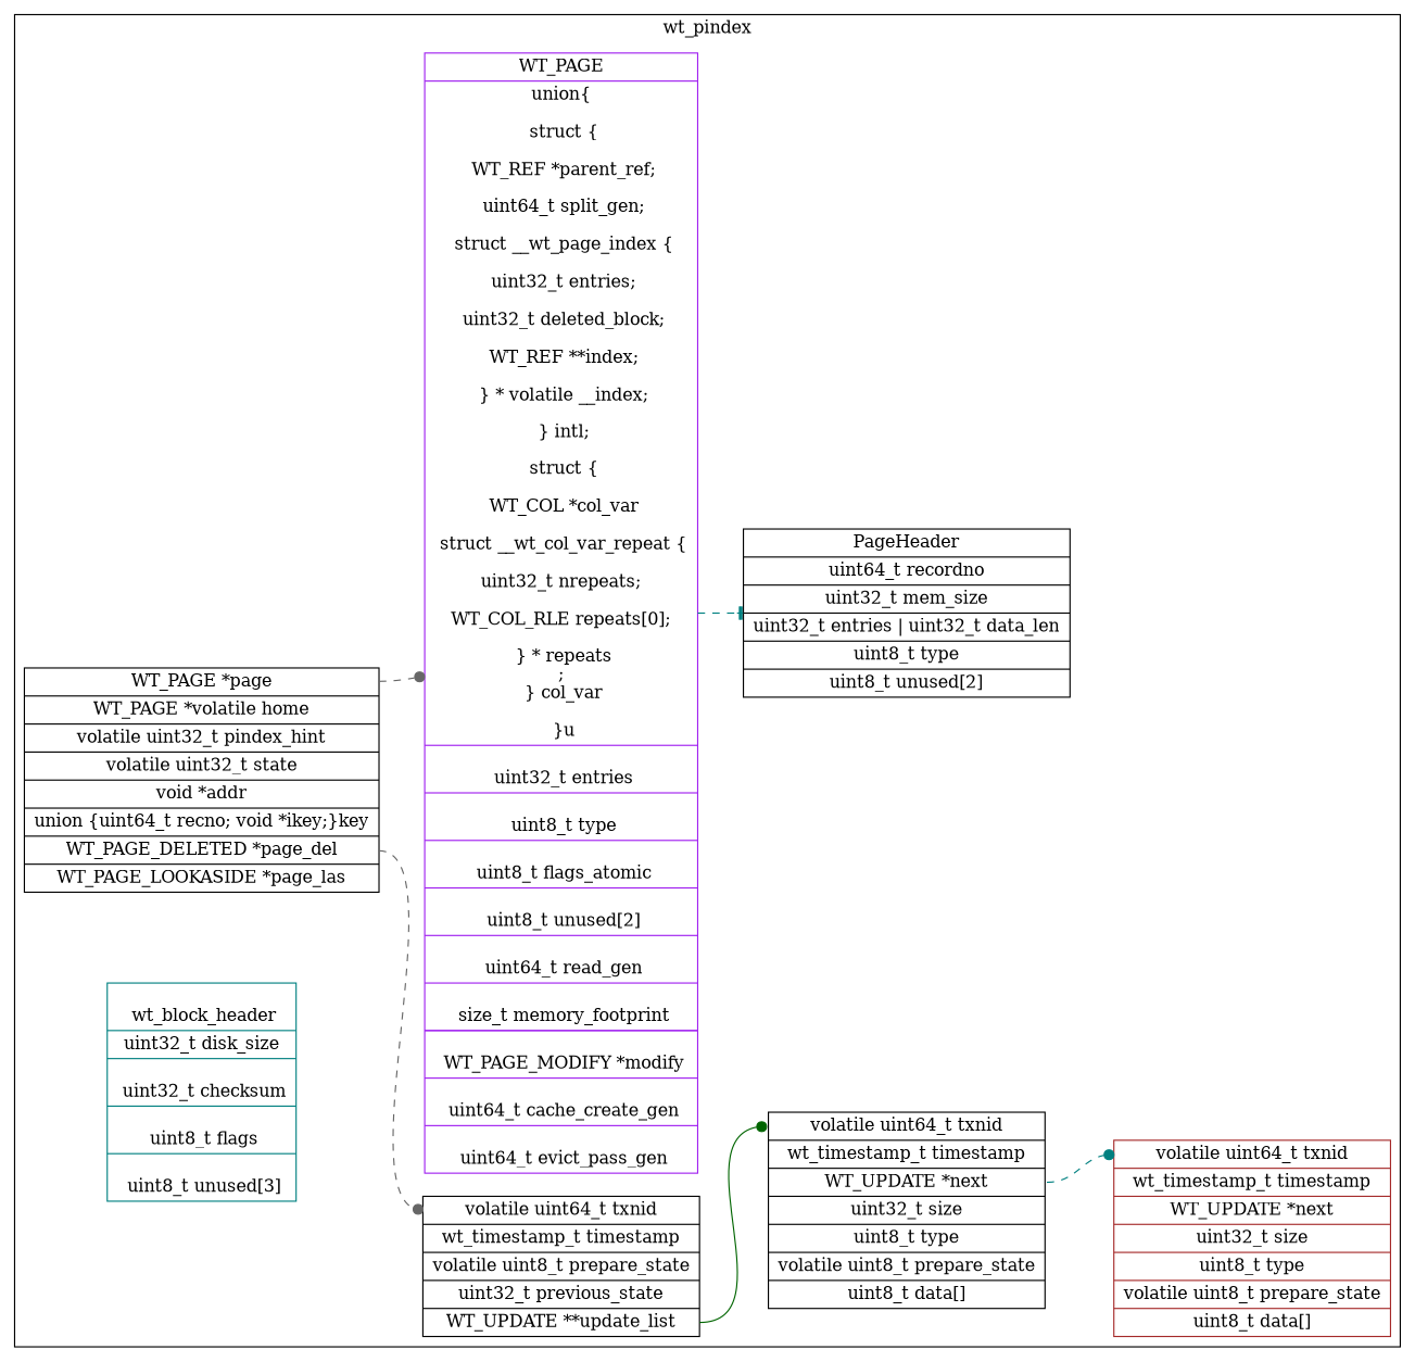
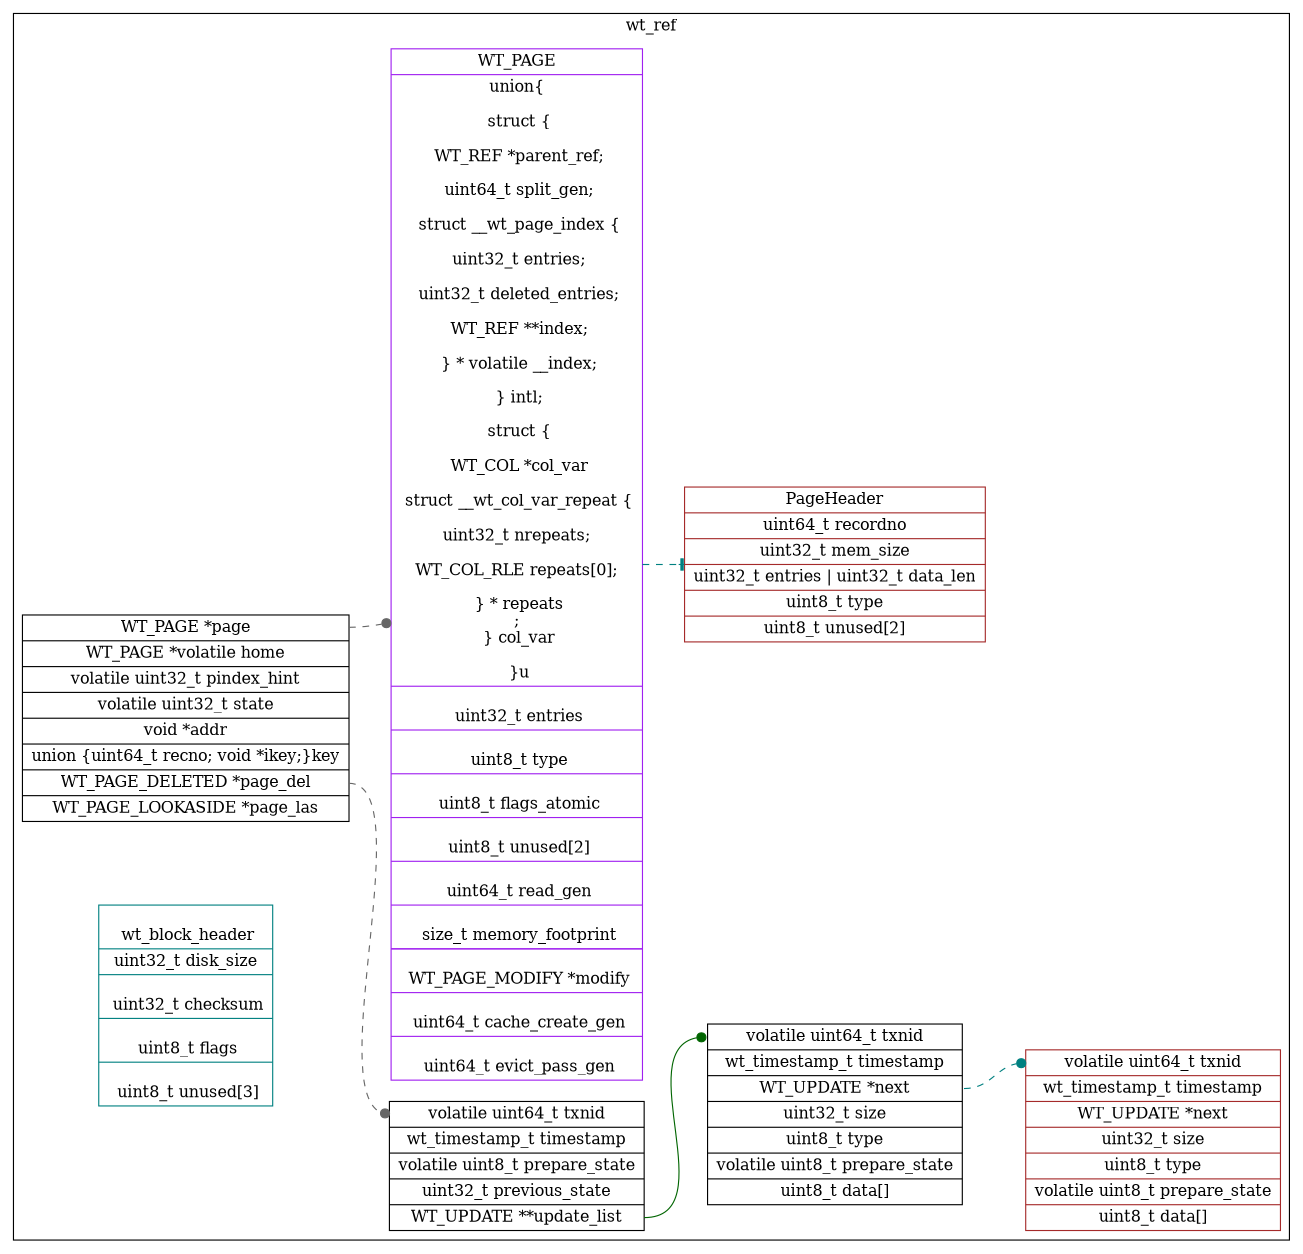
  digraph {
    rankdir=LR
    node [color=black shape=record]
    edge [arrowhead=dot color=teal headport=header style=dashed]
-   n1 [color=purple label="WT_PAGE|union\{\n\n         struct \{\n\n            WT_REF *parent_ref;\n \n            uint64_t split_gen;\n\n            struct __wt_page_index \{\n\n                uint32_t entries;\n\n                uint32_t deleted_block;\n\n                WT_REF **index;\n\n            \} * volatile __index;\n \n        \} intl;\n \n         struct \{\n\n            WT_COL *col_var\n\n            struct __wt_col_var_repeat \{\n\n                uint32_t nrepeats;     \n\n                WT_COL_RLE repeats[0]; \n \n            \} * repeats\n;\n        \} col_var\n\n        \}u|\n        uint32_t entries|\n        uint8_t type|\n        uint8_t flags_atomic|\n        uint8_t unused[2]|\n        uint64_t read_gen|\n        size_t memory_footprint|\n        <page_header> const WT_PAGE_HEADER *dsk| \n        WT_PAGE_MODIFY *modify|\n        uint64_t cache_create_gen|\n        uint64_t evict_pass_gen"]
-   n2 [label="PageHeader|uint64_t recordno|uint32_t mem_size|uint32_t entries \| uint32_t data_len|uint8_t type|uint8_t unused[2]"]
+   n1 [color=purple label="WT_PAGE|union\{\n\n         struct \{\n\n            WT_REF *parent_ref;\n \n            uint64_t split_gen;\n\n            struct __wt_page_index \{\n\n                uint32_t entries;\n\n                uint32_t deleted_entries;\n\n                WT_REF **index;\n\n            \} * volatile __index;\n \n        \} intl;\n \n         struct \{\n\n            WT_COL *col_var\n\n            struct __wt_col_var_repeat \{\n\n                uint32_t nrepeats;     \n\n                WT_COL_RLE repeats[0]; \n \n            \} * repeats\n;\n        \} col_var\n\n        \}u|\n        uint32_t entries|\n        uint8_t type|\n        uint8_t flags_atomic|\n        uint8_t unused[2]|\n        uint64_t read_gen|\n        size_t memory_footprint|\n        <page_header> const WT_PAGE_HEADER *dsk| \n        WT_PAGE_MODIFY *modify|\n        uint64_t cache_create_gen|\n        uint64_t evict_pass_gen"]
+   n2 [color=brown label="PageHeader|uint64_t recordno|uint32_t mem_size|uint32_t entries \| uint32_t data_len|uint8_t type|uint8_t unused[2]"]
    n3 [label="<page> WT_PAGE *page| WT_PAGE *volatile home|volatile uint32_t pindex_hint|volatile uint32_t state|void *addr|union \{uint64_t recno; void *ikey;\}key|<delete> WT_PAGE_DELETED *page_del|<las> WT_PAGE_LOOKASIDE *page_las"]
    n4 [label="<header> volatile uint64_t txnid|wt_timestamp_t timestamp|volatile uint8_t prepare_state|uint32_t previous_state|<update_list> WT_UPDATE **update_list"]
    n5 [label="<header> volatile uint64_t txnid|wt_timestamp_t timestamp|<next> WT_UPDATE *next|uint32_t size|uint8_t type|volatile uint8_t prepare_state|uint8_t data[]"]
    n6 [color=brown label="<header> volatile uint64_t txnid|wt_timestamp_t timestamp|<next> WT_UPDATE *next|uint32_t size|uint8_t type|volatile uint8_t prepare_state|uint8_t data[]"]
    n7 [color=teal label="\n            wt_block_header|uint32_t disk_size|\n            uint32_t checksum|\n            uint8_t flags|\n            uint8_t unused[3]\n        "]
    subgraph cluster_1 {
-     label=wt_pindex
+     label=wt_ref
      n1
      n2
      n3
      n4
      n5
      n6
      n7
    }
    n1 -> n2 [arrowhead=tee tailport=page_header]
    n3 -> n1 [color=gray40 tailport=page]
    n3 -> n4 [color=gray40 tailport=delete]
    n4 -> n5 [color=darkgreen style=solid tailport=update_list]
    n5 -> n6 [tailport=next]
  }
